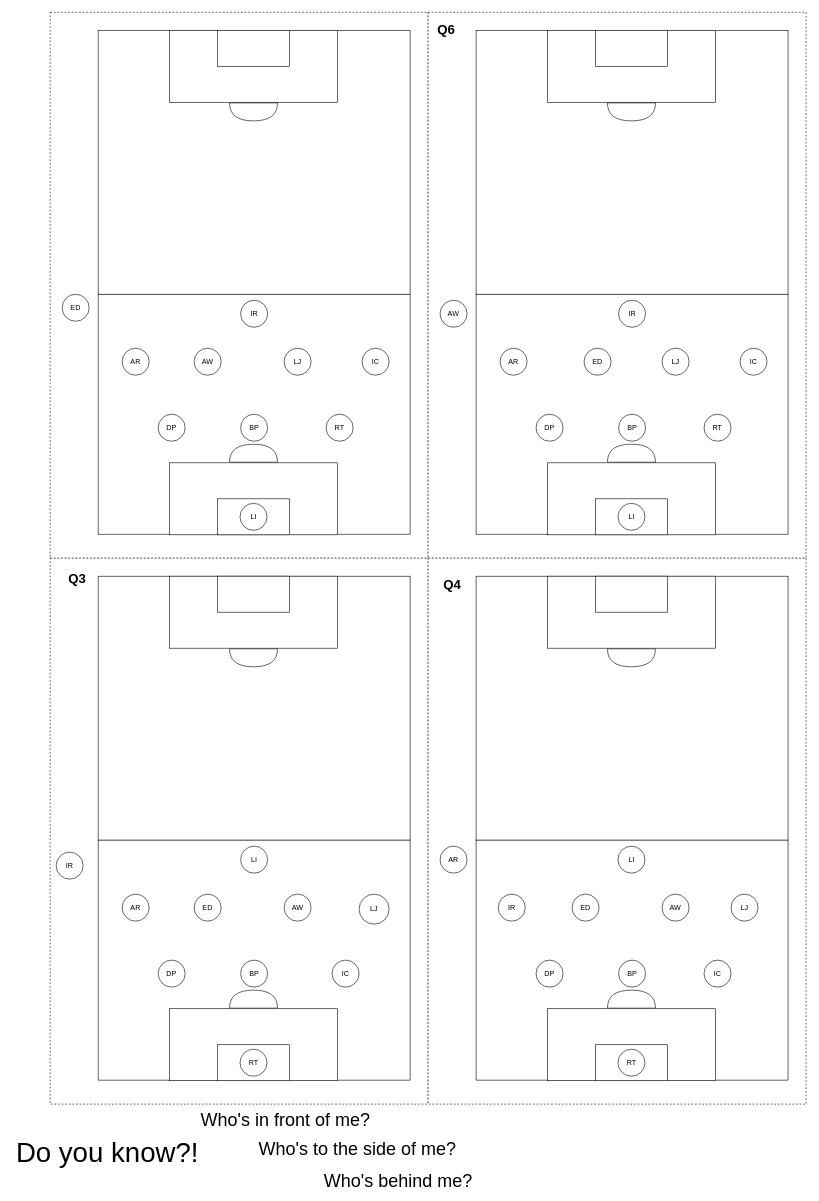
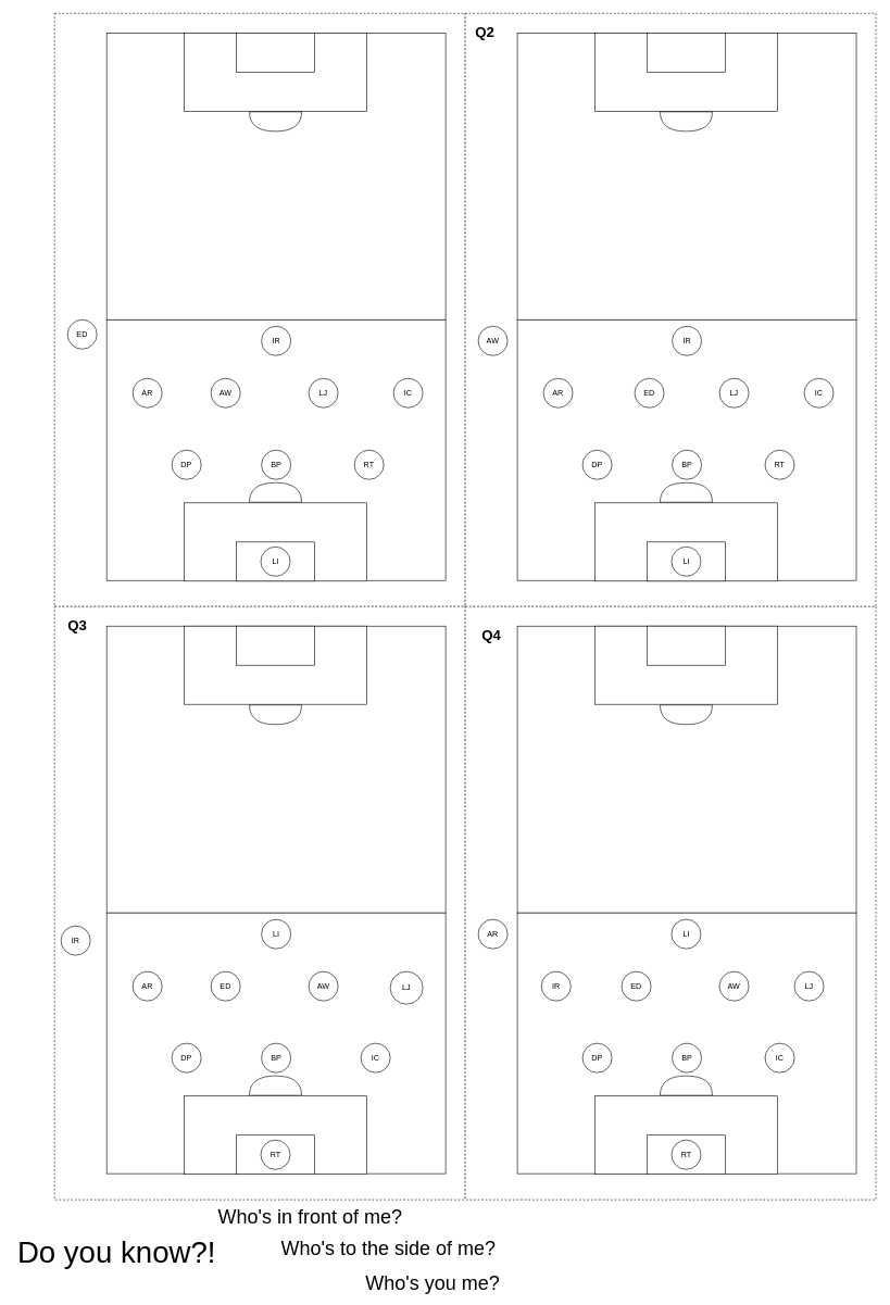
  <mxCell id="0" />
  <mxCell id="1" parent="0" />
  <mxCell id="2" value="" style="group" parent="1" vertex="1" connectable="0"><mxGeometry x="83" y="20" width="630" height="910" as="geometry" /></mxCell>
  <mxCell id="3" value="" style="rounded=0;whiteSpace=wrap;html=1;dashed=1;" parent="2" vertex="1"><mxGeometry width="630" height="910" as="geometry" /></mxCell>
  <mxCell id="4" value="" style="rounded=0;whiteSpace=wrap;html=1;" parent="2" vertex="1"><mxGeometry x="80" y="30" width="520" height="440" as="geometry" /></mxCell>
  <mxCell id="5" value="" style="rounded=0;whiteSpace=wrap;html=1;" parent="2" vertex="1"><mxGeometry x="80" y="470" width="520" height="400" as="geometry" /></mxCell>
  <mxCell id="6" value="" style="group" parent="2" vertex="1" connectable="0"><mxGeometry x="199" y="30" width="280" height="151" as="geometry" /></mxCell>
  <mxCell id="7" value="" style="rounded=0;whiteSpace=wrap;html=1;" parent="6" vertex="1"><mxGeometry width="280" height="120" as="geometry" /></mxCell>
  <mxCell id="8" value="" style="rounded=0;whiteSpace=wrap;html=1;" parent="6" vertex="1"><mxGeometry x="80" width="120" height="60" as="geometry" /></mxCell>
  <mxCell id="9" value="" style="shape=or;whiteSpace=wrap;html=1;rotation=90;" parent="6" vertex="1"><mxGeometry x="125" y="96" width="30" height="80" as="geometry" /></mxCell>
  <mxCell id="10" value="" style="group;rotation=-180;" parent="2" vertex="1" connectable="0"><mxGeometry x="199" y="720" width="280" height="151" as="geometry" /></mxCell>
  <mxCell id="11" value="" style="rounded=0;whiteSpace=wrap;html=1;rotation=-180;" parent="10" vertex="1"><mxGeometry y="31" width="280" height="120" as="geometry" /></mxCell>
  <mxCell id="12" value="" style="rounded=0;whiteSpace=wrap;html=1;rotation=-180;" parent="10" vertex="1"><mxGeometry x="80" y="91" width="120" height="60" as="geometry" /></mxCell>
  <mxCell id="13" value="" style="shape=or;whiteSpace=wrap;html=1;rotation=-90;" parent="10" vertex="1"><mxGeometry x="125" y="-25" width="30" height="80" as="geometry" /></mxCell>
  <mxCell id="14" value="LI" style="ellipse;whiteSpace=wrap;html=1;aspect=fixed;" parent="10" vertex="1"><mxGeometry x="117.5" y="98.5" width="45" height="45" as="geometry" /></mxCell>
  <mxCell id="15" value="DP" style="ellipse;whiteSpace=wrap;html=1;aspect=fixed;" parent="2" vertex="1"><mxGeometry x="180" y="670" width="45" height="45" as="geometry" /></mxCell>
  <mxCell id="16" value="RT" style="ellipse;whiteSpace=wrap;html=1;aspect=fixed;" parent="2" vertex="1"><mxGeometry x="460" y="670" width="45" height="45" as="geometry" /></mxCell>
  <mxCell id="17" value="BP" style="ellipse;whiteSpace=wrap;html=1;aspect=fixed;" parent="2" vertex="1"><mxGeometry x="317.5" y="670" width="45" height="45" as="geometry" /></mxCell>
  <mxCell id="18" value="AR" style="ellipse;whiteSpace=wrap;html=1;aspect=fixed;" parent="2" vertex="1"><mxGeometry x="120" y="560" width="45" height="45" as="geometry" /></mxCell>
  <mxCell id="19" value="AW" style="ellipse;whiteSpace=wrap;html=1;aspect=fixed;" parent="2" vertex="1"><mxGeometry x="240" y="560" width="45" height="45" as="geometry" /></mxCell>
  <mxCell id="20" value="LJ" style="ellipse;whiteSpace=wrap;html=1;aspect=fixed;" parent="2" vertex="1"><mxGeometry x="390" y="560" width="45" height="45" as="geometry" /></mxCell>
  <mxCell id="21" value="IC" style="ellipse;whiteSpace=wrap;html=1;aspect=fixed;" parent="2" vertex="1"><mxGeometry x="520" y="560" width="45" height="45" as="geometry" /></mxCell>
  <mxCell id="22" value="IR" style="ellipse;whiteSpace=wrap;html=1;aspect=fixed;" parent="2" vertex="1"><mxGeometry x="317.5" y="480" width="45" height="45" as="geometry" /></mxCell>
  <mxCell id="23" value="ED" style="ellipse;whiteSpace=wrap;html=1;aspect=fixed;" parent="2" vertex="1"><mxGeometry x="20" y="470" width="45" height="45" as="geometry" /></mxCell>
  <mxCell id="24" value="" style="group" parent="1" vertex="1" connectable="0"><mxGeometry x="713" y="20" width="630" height="910" as="geometry" /></mxCell>
  <mxCell id="25" value="" style="rounded=0;whiteSpace=wrap;html=1;dashed=1;" parent="24" vertex="1"><mxGeometry width="630" height="910" as="geometry" /></mxCell>
  <mxCell id="26" value="" style="rounded=0;whiteSpace=wrap;html=1;" parent="24" vertex="1"><mxGeometry x="80" y="30" width="520" height="440" as="geometry" /></mxCell>
  <mxCell id="27" value="" style="rounded=0;whiteSpace=wrap;html=1;" parent="24" vertex="1"><mxGeometry x="80" y="470" width="520" height="400" as="geometry" /></mxCell>
  <mxCell id="28" value="" style="group" parent="24" vertex="1" connectable="0"><mxGeometry x="199" y="30" width="280" height="151" as="geometry" /></mxCell>
  <mxCell id="29" value="" style="rounded=0;whiteSpace=wrap;html=1;" parent="28" vertex="1"><mxGeometry width="280" height="120" as="geometry" /></mxCell>
  <mxCell id="30" value="" style="rounded=0;whiteSpace=wrap;html=1;" parent="28" vertex="1"><mxGeometry x="80" width="120" height="60" as="geometry" /></mxCell>
  <mxCell id="31" value="" style="shape=or;whiteSpace=wrap;html=1;rotation=90;" parent="28" vertex="1"><mxGeometry x="125" y="96" width="30" height="80" as="geometry" /></mxCell>
  <mxCell id="32" value="" style="group;rotation=-180;" parent="24" vertex="1" connectable="0"><mxGeometry x="199" y="720" width="280" height="151" as="geometry" /></mxCell>
  <mxCell id="33" value="" style="rounded=0;whiteSpace=wrap;html=1;rotation=-180;" parent="32" vertex="1"><mxGeometry y="31" width="280" height="120" as="geometry" /></mxCell>
  <mxCell id="34" value="" style="rounded=0;whiteSpace=wrap;html=1;rotation=-180;" parent="32" vertex="1"><mxGeometry x="80" y="91" width="120" height="60" as="geometry" /></mxCell>
  <mxCell id="35" value="" style="shape=or;whiteSpace=wrap;html=1;rotation=-90;" parent="32" vertex="1"><mxGeometry x="125" y="-25" width="30" height="80" as="geometry" /></mxCell>
  <mxCell id="36" value="LI" style="ellipse;whiteSpace=wrap;html=1;aspect=fixed;" parent="32" vertex="1"><mxGeometry x="117.5" y="98.5" width="45" height="45" as="geometry" /></mxCell>
  <mxCell id="37" value="DP" style="ellipse;whiteSpace=wrap;html=1;aspect=fixed;" parent="24" vertex="1"><mxGeometry x="180" y="670" width="45" height="45" as="geometry" /></mxCell>
  <mxCell id="38" value="RT" style="ellipse;whiteSpace=wrap;html=1;aspect=fixed;" parent="24" vertex="1"><mxGeometry x="460" y="670" width="45" height="45" as="geometry" /></mxCell>
  <mxCell id="39" value="BP" style="ellipse;whiteSpace=wrap;html=1;aspect=fixed;" parent="24" vertex="1"><mxGeometry x="317.5" y="670" width="45" height="45" as="geometry" /></mxCell>
  <mxCell id="40" value="AR" style="ellipse;whiteSpace=wrap;html=1;aspect=fixed;" parent="24" vertex="1"><mxGeometry x="120" y="560" width="45" height="45" as="geometry" /></mxCell>
  <mxCell id="41" value="AW" style="ellipse;whiteSpace=wrap;html=1;aspect=fixed;" parent="24" vertex="1"><mxGeometry x="20" y="480" width="45" height="45" as="geometry" /></mxCell>
  <mxCell id="42" value="LJ" style="ellipse;whiteSpace=wrap;html=1;aspect=fixed;" parent="24" vertex="1"><mxGeometry x="390" y="560" width="45" height="45" as="geometry" /></mxCell>
  <mxCell id="43" value="IC" style="ellipse;whiteSpace=wrap;html=1;aspect=fixed;" parent="24" vertex="1"><mxGeometry x="520" y="560" width="45" height="45" as="geometry" /></mxCell>
  <mxCell id="44" value="IR" style="ellipse;whiteSpace=wrap;html=1;aspect=fixed;" parent="24" vertex="1"><mxGeometry x="317.5" y="480" width="45" height="45" as="geometry" /></mxCell>
  <mxCell id="45" value="ED" style="ellipse;whiteSpace=wrap;html=1;aspect=fixed;" parent="24" vertex="1"><mxGeometry x="260" y="560" width="45" height="45" as="geometry" /></mxCell>
- <mxCell id="46" value="&lt;font size=&quot;1&quot;&gt;&lt;b&gt;&lt;font style=&quot;font-size: 22px&quot;&gt;Q6&lt;/font&gt;&lt;/b&gt;&lt;/font&gt;" style="text;html=1;align=center;verticalAlign=middle;resizable=0;points=[];autosize=1;" parent="24" vertex="1"><mxGeometry x="10" y="20" width="40" height="20" as="geometry" /></mxCell>
+ <mxCell id="46" value="&lt;font size=&quot;1&quot;&gt;&lt;b&gt;&lt;font style=&quot;font-size: 22px&quot;&gt;Q2&lt;/font&gt;&lt;/b&gt;&lt;/font&gt;" style="text;html=1;align=center;verticalAlign=middle;resizable=0;points=[];autosize=1;" parent="24" vertex="1"><mxGeometry x="10" y="20" width="40" height="20" as="geometry" /></mxCell>
  <mxCell id="47" value="" style="group" parent="1" vertex="1" connectable="0"><mxGeometry x="83" y="930" width="630" height="910" as="geometry" /></mxCell>
  <mxCell id="48" value="" style="rounded=0;whiteSpace=wrap;html=1;dashed=1;" parent="47" vertex="1"><mxGeometry width="630" height="910" as="geometry" /></mxCell>
  <mxCell id="49" value="" style="rounded=0;whiteSpace=wrap;html=1;" parent="47" vertex="1"><mxGeometry x="80" y="30" width="520" height="440" as="geometry" /></mxCell>
  <mxCell id="50" value="" style="rounded=0;whiteSpace=wrap;html=1;" parent="47" vertex="1"><mxGeometry x="80" y="470" width="520" height="400" as="geometry" /></mxCell>
  <mxCell id="51" value="" style="group" parent="47" vertex="1" connectable="0"><mxGeometry x="199" y="30" width="280" height="151" as="geometry" /></mxCell>
  <mxCell id="52" value="" style="rounded=0;whiteSpace=wrap;html=1;" parent="51" vertex="1"><mxGeometry width="280" height="120" as="geometry" /></mxCell>
  <mxCell id="53" value="" style="rounded=0;whiteSpace=wrap;html=1;" parent="51" vertex="1"><mxGeometry x="80" width="120" height="60" as="geometry" /></mxCell>
  <mxCell id="54" value="" style="shape=or;whiteSpace=wrap;html=1;rotation=90;" parent="51" vertex="1"><mxGeometry x="125" y="96" width="30" height="80" as="geometry" /></mxCell>
  <mxCell id="55" value="" style="group;rotation=-180;" parent="47" vertex="1" connectable="0"><mxGeometry x="199" y="720" width="280" height="151" as="geometry" /></mxCell>
  <mxCell id="56" value="" style="rounded=0;whiteSpace=wrap;html=1;rotation=-180;" parent="55" vertex="1"><mxGeometry y="31" width="280" height="120" as="geometry" /></mxCell>
  <mxCell id="57" value="" style="rounded=0;whiteSpace=wrap;html=1;rotation=-180;" parent="55" vertex="1"><mxGeometry x="80" y="91" width="120" height="60" as="geometry" /></mxCell>
  <mxCell id="58" value="" style="shape=or;whiteSpace=wrap;html=1;rotation=-90;" parent="55" vertex="1"><mxGeometry x="125" y="-25" width="30" height="80" as="geometry" /></mxCell>
  <mxCell id="59" value="RT" style="ellipse;whiteSpace=wrap;html=1;aspect=fixed;" parent="55" vertex="1"><mxGeometry x="117.5" y="98.5" width="45" height="45" as="geometry" /></mxCell>
  <mxCell id="60" value="DP" style="ellipse;whiteSpace=wrap;html=1;aspect=fixed;" parent="47" vertex="1"><mxGeometry x="180" y="670" width="45" height="45" as="geometry" /></mxCell>
  <mxCell id="61" value="BP" style="ellipse;whiteSpace=wrap;html=1;aspect=fixed;" parent="47" vertex="1"><mxGeometry x="317.5" y="670" width="45" height="45" as="geometry" /></mxCell>
  <mxCell id="62" value="AR" style="ellipse;whiteSpace=wrap;html=1;aspect=fixed;" parent="47" vertex="1"><mxGeometry x="120" y="560" width="45" height="45" as="geometry" /></mxCell>
  <mxCell id="63" value="AW" style="ellipse;whiteSpace=wrap;html=1;aspect=fixed;" parent="47" vertex="1"><mxGeometry x="390" y="560" width="45" height="45" as="geometry" /></mxCell>
  <mxCell id="64" value="LJ" style="ellipse;whiteSpace=wrap;html=1;aspect=fixed;" parent="47" vertex="1"><mxGeometry x="515" y="560" width="50" height="50" as="geometry" /></mxCell>
  <mxCell id="65" value="IC" style="ellipse;whiteSpace=wrap;html=1;aspect=fixed;" parent="47" vertex="1"><mxGeometry x="470" y="670" width="45" height="45" as="geometry" /></mxCell>
  <mxCell id="66" value="IR" style="ellipse;whiteSpace=wrap;html=1;aspect=fixed;" parent="47" vertex="1"><mxGeometry x="10" y="490" width="45" height="45" as="geometry" /></mxCell>
  <mxCell id="67" value="ED" style="ellipse;whiteSpace=wrap;html=1;aspect=fixed;" parent="47" vertex="1"><mxGeometry x="240" y="560" width="45" height="45" as="geometry" /></mxCell>
  <mxCell id="68" value="LI" style="ellipse;whiteSpace=wrap;html=1;aspect=fixed;" parent="47" vertex="1"><mxGeometry x="317.5" y="480" width="45" height="45" as="geometry" /></mxCell>
- <mxCell id="69" value="&lt;b&gt;&lt;font style=&quot;font-size: 22px&quot;&gt;Q3&lt;/font&gt;&lt;/b&gt;" style="text;html=1;align=center;verticalAlign=middle;resizable=0;points=[];autosize=1;" parent="47" vertex="1"><mxGeometry x="25" y="25" width="40" height="20" as="geometry" /></mxCell>
+ <mxCell id="69" value="&lt;b&gt;&lt;font style=&quot;font-size: 22px&quot;&gt;Q3&lt;/font&gt;&lt;/b&gt;" style="text;html=1;align=center;verticalAlign=middle;resizable=0;points=[];autosize=1;" parent="47" vertex="1"><mxGeometry x="15" y="20" width="40" height="20" as="geometry" /></mxCell>
  <mxCell id="70" value="" style="group" parent="1" vertex="1" connectable="0"><mxGeometry x="713" y="930" width="630" height="910" as="geometry" /></mxCell>
  <mxCell id="71" value="" style="rounded=0;whiteSpace=wrap;html=1;dashed=1;" parent="70" vertex="1"><mxGeometry width="630" height="910" as="geometry" /></mxCell>
  <mxCell id="72" value="" style="rounded=0;whiteSpace=wrap;html=1;" parent="70" vertex="1"><mxGeometry x="80" y="30" width="520" height="440" as="geometry" /></mxCell>
  <mxCell id="73" value="" style="rounded=0;whiteSpace=wrap;html=1;" parent="70" vertex="1"><mxGeometry x="80" y="470" width="520" height="400" as="geometry" /></mxCell>
  <mxCell id="74" value="" style="group" parent="70" vertex="1" connectable="0"><mxGeometry x="199" y="30" width="280" height="151" as="geometry" /></mxCell>
  <mxCell id="75" value="" style="rounded=0;whiteSpace=wrap;html=1;" parent="74" vertex="1"><mxGeometry width="280" height="120" as="geometry" /></mxCell>
  <mxCell id="76" value="" style="rounded=0;whiteSpace=wrap;html=1;" parent="74" vertex="1"><mxGeometry x="80" width="120" height="60" as="geometry" /></mxCell>
  <mxCell id="77" value="" style="shape=or;whiteSpace=wrap;html=1;rotation=90;" parent="74" vertex="1"><mxGeometry x="125" y="96" width="30" height="80" as="geometry" /></mxCell>
  <mxCell id="78" value="" style="group;rotation=-180;" parent="70" vertex="1" connectable="0"><mxGeometry x="199" y="720" width="280" height="151" as="geometry" /></mxCell>
  <mxCell id="79" value="" style="rounded=0;whiteSpace=wrap;html=1;rotation=-180;" parent="78" vertex="1"><mxGeometry y="31" width="280" height="120" as="geometry" /></mxCell>
  <mxCell id="80" value="" style="rounded=0;whiteSpace=wrap;html=1;rotation=-180;" parent="78" vertex="1"><mxGeometry x="80" y="91" width="120" height="60" as="geometry" /></mxCell>
  <mxCell id="81" value="" style="shape=or;whiteSpace=wrap;html=1;rotation=-90;" parent="78" vertex="1"><mxGeometry x="125" y="-25" width="30" height="80" as="geometry" /></mxCell>
  <mxCell id="82" value="RT" style="ellipse;whiteSpace=wrap;html=1;aspect=fixed;" parent="78" vertex="1"><mxGeometry x="117.5" y="98.5" width="45" height="45" as="geometry" /></mxCell>
  <mxCell id="83" value="DP" style="ellipse;whiteSpace=wrap;html=1;aspect=fixed;" parent="70" vertex="1"><mxGeometry x="180" y="670" width="45" height="45" as="geometry" /></mxCell>
  <mxCell id="84" value="BP" style="ellipse;whiteSpace=wrap;html=1;aspect=fixed;" parent="70" vertex="1"><mxGeometry x="317.5" y="670" width="45" height="45" as="geometry" /></mxCell>
  <mxCell id="85" value="AR" style="ellipse;whiteSpace=wrap;html=1;aspect=fixed;" parent="70" vertex="1"><mxGeometry x="20" y="480" width="45" height="45" as="geometry" /></mxCell>
  <mxCell id="86" value="AW" style="ellipse;whiteSpace=wrap;html=1;aspect=fixed;" parent="70" vertex="1"><mxGeometry x="390" y="560" width="45" height="45" as="geometry" /></mxCell>
  <mxCell id="87" value="LJ" style="ellipse;whiteSpace=wrap;html=1;aspect=fixed;" parent="70" vertex="1"><mxGeometry x="505" y="560" width="45" height="45" as="geometry" /></mxCell>
  <mxCell id="88" value="IC" style="ellipse;whiteSpace=wrap;html=1;aspect=fixed;" parent="70" vertex="1"><mxGeometry x="460" y="670" width="45" height="45" as="geometry" /></mxCell>
  <mxCell id="89" value="ED" style="ellipse;whiteSpace=wrap;html=1;aspect=fixed;" parent="70" vertex="1"><mxGeometry x="240" y="560" width="45" height="45" as="geometry" /></mxCell>
  <mxCell id="90" value="LI" style="ellipse;whiteSpace=wrap;html=1;aspect=fixed;" parent="70" vertex="1"><mxGeometry x="316.5" y="480" width="45" height="45" as="geometry" /></mxCell>
  <mxCell id="91" value="IR" style="ellipse;whiteSpace=wrap;html=1;aspect=fixed;" parent="70" vertex="1"><mxGeometry x="117" y="560" width="45" height="45" as="geometry" /></mxCell>
  <mxCell id="92" value="&lt;b&gt;&lt;font style=&quot;font-size: 22px&quot;&gt;Q4&lt;/font&gt;&lt;/b&gt;" style="text;html=1;align=center;verticalAlign=middle;resizable=0;points=[];autosize=1;" parent="70" vertex="1"><mxGeometry x="20" y="35" width="40" height="20" as="geometry" /></mxCell>
  <mxCell id="93" value="&lt;font style=&quot;font-size: 30px&quot;&gt;Who's in front of me?&lt;br&gt;&lt;/font&gt;" style="text;html=1;align=center;verticalAlign=middle;resizable=0;points=[];autosize=1;" parent="1" vertex="1"><mxGeometry x="328" y="1853" width="294" height="26" as="geometry" /></mxCell>
  <mxCell id="94" value="&lt;font style=&quot;font-size: 30px&quot;&gt;Who's to the side of me?&lt;br&gt;&lt;/font&gt;" style="text;html=1;align=center;verticalAlign=middle;resizable=0;points=[];autosize=1;" parent="1" vertex="1"><mxGeometry x="425" y="1901" width="340" height="26" as="geometry" /></mxCell>
- <mxCell id="95" value="&lt;font style=&quot;font-size: 30px&quot;&gt;Who's behind me?&lt;br&gt;&lt;/font&gt;" style="text;html=1;align=center;verticalAlign=middle;resizable=0;points=[];autosize=1;" parent="1" vertex="1"><mxGeometry x="533" y="1954" width="260" height="26" as="geometry" /></mxCell>
+ <mxCell id="95" value="&lt;font style=&quot;font-size: 30px&quot;&gt;Who's you me?&lt;br&gt;&lt;/font&gt;" style="text;html=1;align=center;verticalAlign=middle;resizable=0;points=[];autosize=1;" parent="1" vertex="1"><mxGeometry x="533" y="1954" width="260" height="26" as="geometry" /></mxCell>
  <mxCell id="96" value="&lt;font style=&quot;font-size: 46px&quot;&gt;Do you know?!&lt;/font&gt;" style="text;html=1;align=center;verticalAlign=middle;resizable=0;points=[];autosize=1;" parent="1" vertex="1"><mxGeometry x="20" y="1906" width="316" height="30" as="geometry" /></mxCell>
